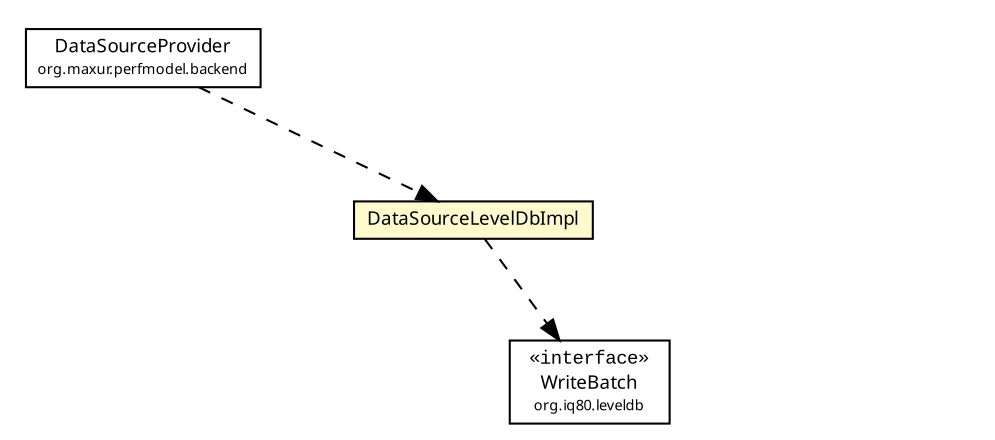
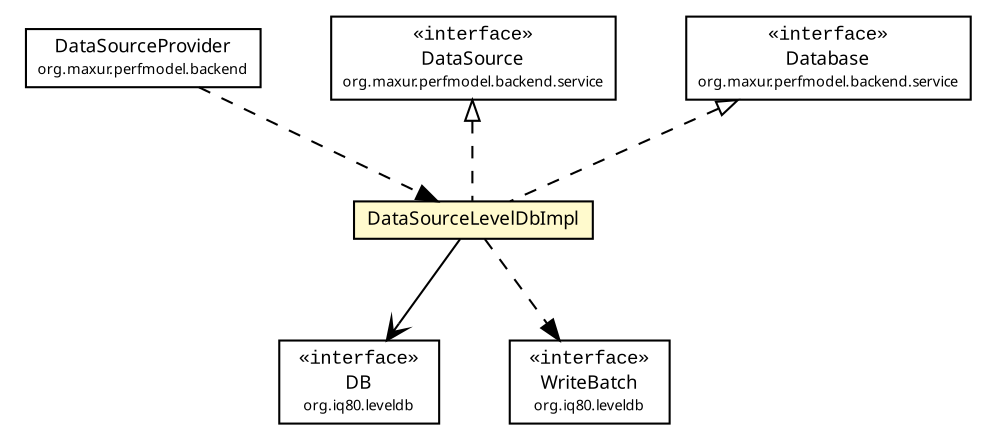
  digraph {
    fontname="Liberation Mono"
    nodesep=0.25
    ranksep=0.5
    node [fontcolor=black fontname="Liberation Mono" fontsize=9.0 shape=plaintext]
    edge [color=black fontcolor=black fontname="Liberation Mono" fontsize=10.0 headport=p labelfontname="Trebuchet MS" labelfontsize=10 style=dashed tailport=p]
    n1 [label=<<table title="org.maxur.perfmodel.backend.DataSourceProvider" border="0" cellborder="1" cellspacing="0" cellpadding="2" port="p" href="../DataSourceProvider.html"> 		<tr><td><table border="0" cellspacing="0" cellpadding="1"> <tr><td align="center" balign="center"><font face="Trebuchet MS"> DataSourceProvider </font></td></tr> <tr><td align="center" balign="center"><font face="Trebuchet MS" point-size="7.0"> org.maxur.perfmodel.backend </font></td></tr> 		</table></td></tr> 		</table>>]
    n2 [label=<<table title="org.maxur.perfmodel.backend.infrastructure.DataSourceLevelDbImpl" border="0" cellborder="1" cellspacing="0" cellpadding="2" port="p" bgcolor="lemonChiffon" href="./DataSourceLevelDbImpl.html"> 		<tr><td><table border="0" cellspacing="0" cellpadding="1"> <tr><td align="center" balign="center"><font face="Trebuchet MS"> DataSourceLevelDbImpl </font></td></tr> 		</table></td></tr> 		</table>>]
+   n3 [label=<<table title="org.iq80.leveldb.DB" border="0" cellborder="1" cellspacing="0" cellpadding="2" port="p" href="http://java.sun.com/j2se/1.4.2/docs/api/org/iq80/leveldb/DB.html"> 		<tr><td><table border="0" cellspacing="0" cellpadding="1"> <tr><td align="center" balign="center"> &#171;interface&#187; </td></tr> <tr><td align="center" balign="center"><font face="Trebuchet MS"> DB </font></td></tr> <tr><td align="center" balign="center"><font face="Trebuchet MS" point-size="7.0"> org.iq80.leveldb </font></td></tr> 		</table></td></tr> 		</table>>]
    n4 [label=<<table title="org.iq80.leveldb.WriteBatch" border="0" cellborder="1" cellspacing="0" cellpadding="2" port="p" href="http://java.sun.com/j2se/1.4.2/docs/api/org/iq80/leveldb/WriteBatch.html"> 		<tr><td><table border="0" cellspacing="0" cellpadding="1"> <tr><td align="center" balign="center"> &#171;interface&#187; </td></tr> <tr><td align="center" balign="center"><font face="Trebuchet MS"> WriteBatch </font></td></tr> <tr><td align="center" balign="center"><font face="Trebuchet MS" point-size="7.0"> org.iq80.leveldb </font></td></tr> 		</table></td></tr> 		</table>>]
+   n5 [label=<<table title="org.maxur.perfmodel.backend.service.DataSource" border="0" cellborder="1" cellspacing="0" cellpadding="2" port="p" href="../service/DataSource.html"> 		<tr><td><table border="0" cellspacing="0" cellpadding="1"> <tr><td align="center" balign="center"> &#171;interface&#187; </td></tr> <tr><td align="center" balign="center"><font face="Trebuchet MS"> DataSource </font></td></tr> <tr><td align="center" balign="center"><font face="Trebuchet MS" point-size="7.0"> org.maxur.perfmodel.backend.service </font></td></tr> 		</table></td></tr> 		</table>>]
+   n6 [label=<<table title="org.maxur.perfmodel.backend.service.Database" border="0" cellborder="1" cellspacing="0" cellpadding="2" port="p" href="../service/Database.html"> 		<tr><td><table border="0" cellspacing="0" cellpadding="1"> <tr><td align="center" balign="center"> &#171;interface&#187; </td></tr> <tr><td align="center" balign="center"><font face="Trebuchet MS"> Database </font></td></tr> <tr><td align="center" balign="center"><font face="Trebuchet MS" point-size="7.0"> org.maxur.perfmodel.backend.service </font></td></tr> 		</table></td></tr> 		</table>>]
    n1 -> n2 [arrowhead=normal]
+   n2 -> n3 [arrowhead=open style=""]
    n2 -> n4 [arrowhead=normal]
+   n5 -> n2 [arrowtail=empty dir=back fontsize=10 color="" fontcolor=""]
+   n6 -> n2 [arrowtail=empty dir=back fontsize=10 color="" fontcolor=""]
  }
